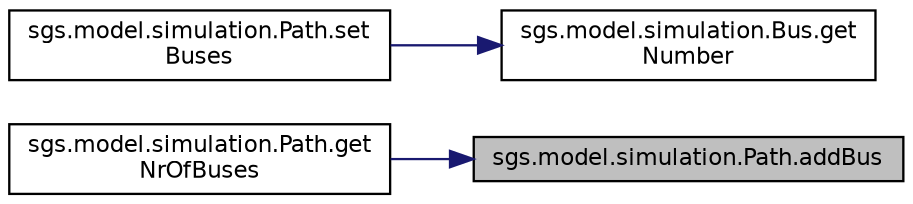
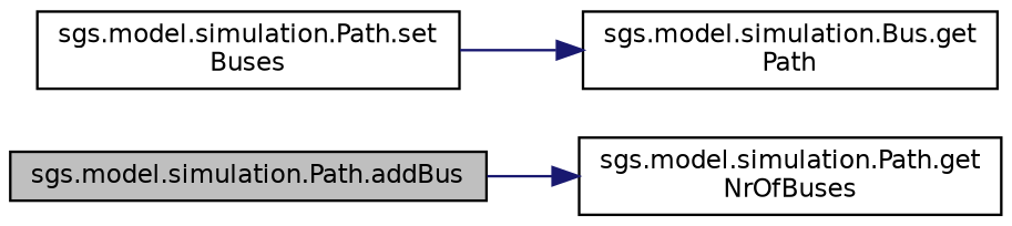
  digraph {
    rankdir=LR
    node [color=black fillcolor=white fontname=Helvetica fontsize=10 shape=record style=filled]
    edge [color=midnightblue fontname=Helvetica fontsize=10 labelfontname=Helvetica labelfontsize=10 style=solid]
    n1 [fillcolor=grey75 fontcolor=black height=0.2 label="sgs.model.simulation.Path.addBus" width=0.4]
    n2 [height=0.2 label="sgs.model.simulation.Path.get\lNrOfBuses" width=0.4]
    n3 [height=0.2 label="sgs.model.simulation.Path.set\lBuses" width=0.4]
-   n4 [height=0.2 label="sgs.model.simulation.Bus.get\lNumber" width=0.4]
-   n2 -> n1
+   n4 [height=0.2 label="sgs.model.simulation.Bus.get\lPath" width=0.4]
+   n1 -> n2
    n3 -> n4
  }
